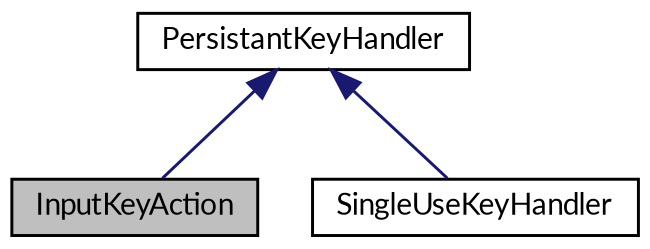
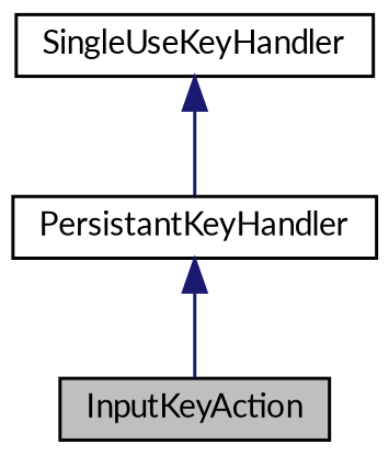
  digraph {
    fontname=Lato
    node [color=black fillcolor=white fontname=Lato fontsize=10 shape=record style=filled]
    edge [color=midnightblue dir=back fontname=Lato fontsize=10 labelfontname=Calibrii labelfontsize=10 style=solid]
    n1 [fillcolor=grey75 fontcolor=black height=0.2 label=InputKeyAction width=0.4]
    n2 [height=0.2 label=PersistantKeyHandler width=0.4]
    n3 [height=0.2 label=SingleUseKeyHandler width=0.4]
    n2 -> n1
-   n2 -> n3
+   n3 -> n2
  }
